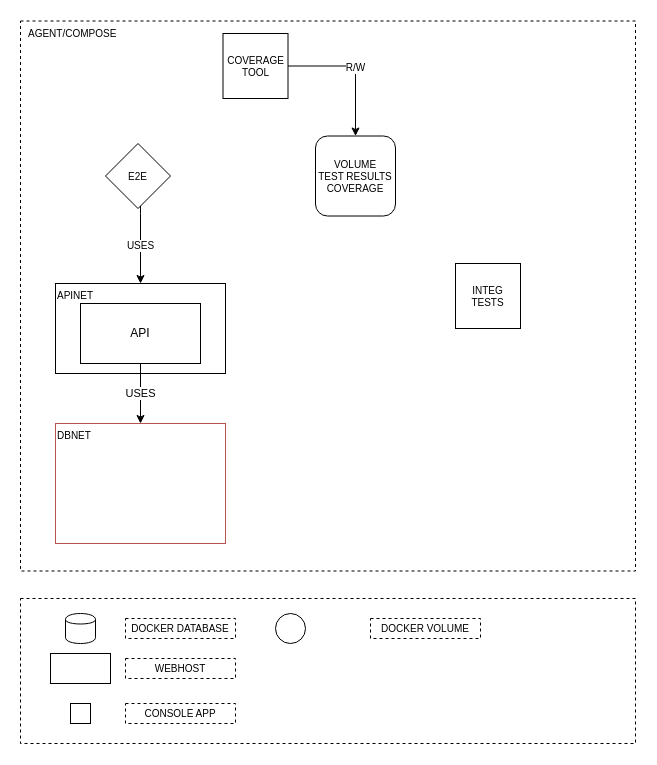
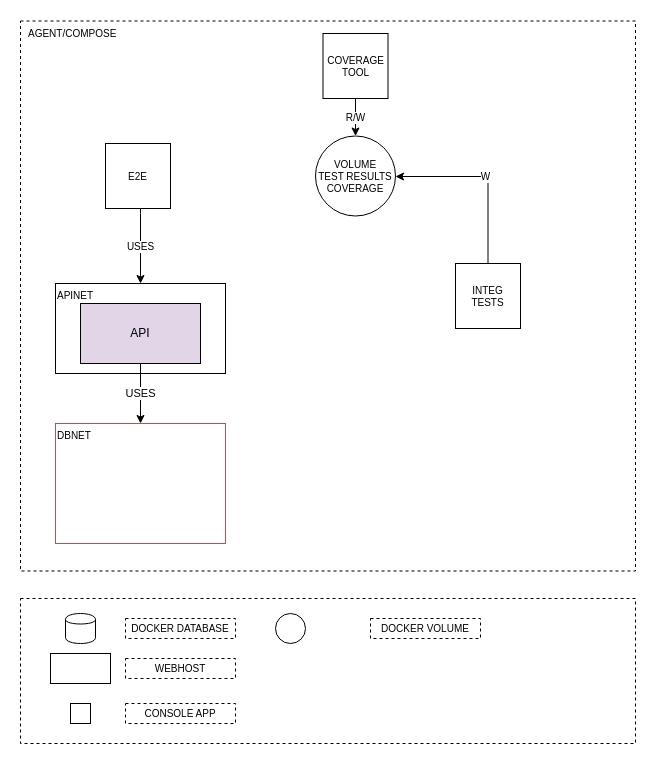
  <mxCell id="0" />
  <mxCell id="1" parent="0" />
  <mxCell id="2" value="AGENT/COMPOSE" style="rounded=0;whiteSpace=wrap;html=1;dashed=1;strokeColor=#000000;fillColor=none;fontSize=10;align=left;verticalAlign=top;spacingLeft=6;" vertex="1" parent="1"><mxGeometry x="20" y="20.5" width="615" height="550" as="geometry" /></mxCell>
  <mxCell id="3" value="" style="rounded=0;whiteSpace=wrap;html=1;dashed=1;strokeColor=#000000;fillColor=none;fontSize=10;align=center;" vertex="1" parent="1"><mxGeometry x="20" y="598" width="615" height="145" as="geometry" /></mxCell>
  <mxCell id="4" value="APINET" style="rounded=0;whiteSpace=wrap;html=1;fillColor=none;horizontal=1;verticalAlign=top;align=left;fontSize=10;" vertex="1" parent="1"><mxGeometry x="55" y="283" width="170" height="90" as="geometry" /></mxCell>
  <mxCell id="5" value="DBNET" style="rounded=0;whiteSpace=wrap;html=1;fillColor=none;strokeColor=#b85450;verticalAlign=top;align=left;fontSize=10;" vertex="1" parent="1"><mxGeometry x="55" y="423" width="170" height="120" as="geometry" /></mxCell>
  <mxCell id="6" value="USES" style="edgeStyle=orthogonalEdgeStyle;rounded=0;orthogonalLoop=1;jettySize=auto;html=1;" edge="1" parent="1" source="7" target="5"><mxGeometry relative="1" as="geometry" /></mxCell>
- <mxCell id="7" value="API" style="rounded=0;whiteSpace=wrap;html=1;" vertex="1" parent="1"><mxGeometry x="80" y="303" width="120" height="60" as="geometry" /></mxCell>
+ <mxCell id="7" value="API" style="rounded=0;whiteSpace=wrap;html=1;fillColor=#e1d5e7;" vertex="1" parent="1"><mxGeometry x="80" y="303" width="120" height="60" as="geometry" /></mxCell>
  <mxCell id="8" value="USES" style="edgeStyle=orthogonalEdgeStyle;rounded=0;orthogonalLoop=1;jettySize=auto;html=1;fontSize=10;" edge="1" parent="1" source="9" target="4"><mxGeometry relative="1" as="geometry"><Array as="points"><mxPoint x="140" y="213" /><mxPoint x="140" y="213" /></Array></mxGeometry></mxCell>
- <mxCell id="9" value="E2E" style="rhombus;whiteSpace=wrap;html=1;fillColor=none;fontSize=10;align=center;" vertex="1" parent="1"><mxGeometry x="105" y="143" width="65" height="65" as="geometry" /></mxCell>
- <mxCell id="10" value="VOLUME&lt;br&gt;TEST RESULTS&lt;br&gt;COVERAGE" style="whiteSpace=wrap;html=1;aspect=fixed;fillColor=none;fontSize=10;align=center;rounded=1;" vertex="1" parent="1"><mxGeometry x="315" y="135.5" width="80" height="80" as="geometry" /></mxCell>
+ <mxCell id="9" value="E2E" style="rounded=0;whiteSpace=wrap;html=1;fillColor=none;fontSize=10;align=center;" vertex="1" parent="1"><mxGeometry x="105" y="143" width="65" height="65" as="geometry" /></mxCell>
+ <mxCell id="10" value="VOLUME&lt;br&gt;TEST RESULTS&lt;br&gt;COVERAGE" style="ellipse;whiteSpace=wrap;html=1;aspect=fixed;fillColor=none;fontSize=10;align=center;" vertex="1" parent="1"><mxGeometry x="315" y="135.5" width="80" height="80" as="geometry" /></mxCell>
  <mxCell id="11" value="" style="shape=cylinder;whiteSpace=wrap;html=1;boundedLbl=1;backgroundOutline=1;fillColor=none;fontSize=10;align=center;" vertex="1" parent="1"><mxGeometry x="65" y="613" width="30" height="30" as="geometry" /></mxCell>
  <mxCell id="12" value="DOCKER DATABASE" style="text;html=1;strokeColor=#000000;fillColor=none;align=center;verticalAlign=middle;whiteSpace=wrap;rounded=0;fontSize=10;dashed=1;" vertex="1" parent="1"><mxGeometry x="125" y="618" width="110" height="20" as="geometry" /></mxCell>
  <mxCell id="13" value="" style="rounded=0;whiteSpace=wrap;html=1;" vertex="1" parent="1"><mxGeometry x="50" y="653" width="60" height="30" as="geometry" /></mxCell>
  <mxCell id="14" style="edgeStyle=orthogonalEdgeStyle;rounded=0;orthogonalLoop=1;jettySize=auto;html=1;exitX=0.5;exitY=1;exitDx=0;exitDy=0;fontSize=10;" edge="1" parent="1" source="12" target="12"><mxGeometry relative="1" as="geometry" /></mxCell>
  <mxCell id="15" value="WEBHOST" style="text;html=1;strokeColor=#000000;fillColor=none;align=center;verticalAlign=middle;whiteSpace=wrap;rounded=0;fontSize=10;dashed=1;" vertex="1" parent="1"><mxGeometry x="125" y="658" width="110" height="20" as="geometry" /></mxCell>
  <mxCell id="16" value="" style="rounded=0;whiteSpace=wrap;html=1;fillColor=none;fontSize=10;align=center;" vertex="1" parent="1"><mxGeometry x="70" y="703" width="20" height="20" as="geometry" /></mxCell>
  <mxCell id="17" value="CONSOLE APP" style="text;html=1;strokeColor=#000000;fillColor=none;align=center;verticalAlign=middle;whiteSpace=wrap;rounded=0;fontSize=10;dashed=1;" vertex="1" parent="1"><mxGeometry x="125" y="703" width="110" height="20" as="geometry" /></mxCell>
  <mxCell id="18" value="" style="ellipse;whiteSpace=wrap;html=1;aspect=fixed;fillColor=none;fontSize=10;align=center;" vertex="1" parent="1"><mxGeometry x="275" y="613" width="30" height="30" as="geometry" /></mxCell>
  <mxCell id="19" value="DOCKER VOLUME" style="text;html=1;strokeColor=#000000;fillColor=none;align=center;verticalAlign=middle;whiteSpace=wrap;rounded=0;fontSize=10;dashed=1;" vertex="1" parent="1"><mxGeometry x="370" y="618" width="110" height="20" as="geometry" /></mxCell>
+ <mxCell id="20" value="W" style="edgeStyle=orthogonalEdgeStyle;rounded=0;orthogonalLoop=1;jettySize=auto;html=1;fontSize=10;" edge="1" parent="1" source="21" target="10"><mxGeometry relative="1" as="geometry"><Array as="points"><mxPoint x="488" y="176" /></Array></mxGeometry></mxCell>
  <mxCell id="21" value="INTEG&lt;br&gt;TESTS" style="rounded=0;whiteSpace=wrap;html=1;fillColor=none;fontSize=10;align=center;" vertex="1" parent="1"><mxGeometry x="455" y="263" width="65" height="65" as="geometry" /></mxCell>
  <mxCell id="22" value="R/W" style="edgeStyle=orthogonalEdgeStyle;rounded=0;orthogonalLoop=1;jettySize=auto;html=1;fontSize=10;" edge="1" parent="1" source="23" target="10"><mxGeometry relative="1" as="geometry" /></mxCell>
- <mxCell id="23" value="COVERAGE&lt;br&gt;TOOL" style="rounded=0;whiteSpace=wrap;html=1;fillColor=none;fontSize=10;align=center;" vertex="1" parent="1"><mxGeometry x="222.5" y="33" width="65" height="65" as="geometry" /></mxCell>
+ <mxCell id="23" value="COVERAGE&lt;br&gt;TOOL" style="rounded=0;whiteSpace=wrap;html=1;fillColor=none;fontSize=10;align=center;" vertex="1" parent="1"><mxGeometry x="322.5" y="33" width="65" height="65" as="geometry" /></mxCell>
